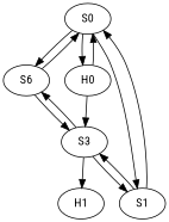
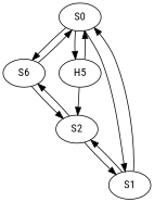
  strict digraph {
    fontname="Roboto Condensed"
    node [fontname="Roboto Condensed" type=switch]
    edge [dst_port=1 fontname="Roboto Condensed" src_port=1]
    S0 [ip="10.0.0.0" mac="00:00:0a:00:00:00"]
    n2 [ip="10.0.0.2" label=S6 mac="00:00:0a:00:00:02"]
-   H0 [ip="10.255.255.253" mac="00:00:0a:ff:ff:fd" type=host]
+   H0 [ip="10.255.255.253" mac="00:00:0a:ff:ff:fd" type=host label=H5]
    S1 [ip="10.0.0.1" mac="00:00:0a:00:00:01"]
-   S3 [ip="10.0.0.3" mac="00:00:0a:00:00:03"]
-   H1 [ip="10.0.0.4" mac="00:00:0a:00:00:04" type=host]
+   S3 [ip="10.0.0.3" mac="00:00:0a:00:00:03" label=S2]
    S0 -> n2 [src_port=3]
    S0 -> H0
    S0 -> S1 [src_port=2]
    n2 -> S0 [dst_port=3]
    n2 -> S3 [dst_port=2 src_port=2]
    H0 -> S0
    H0 -> S3 [dst_port=3]
    S1 -> S0 [dst_port=2]
    S1 -> S3 [src_port=2]
    S3 -> n2 [dst_port=2 src_port=2]
    S3 -> S1 [dst_port=2]
-   S3 -> H1 [src_port=3]
  }
